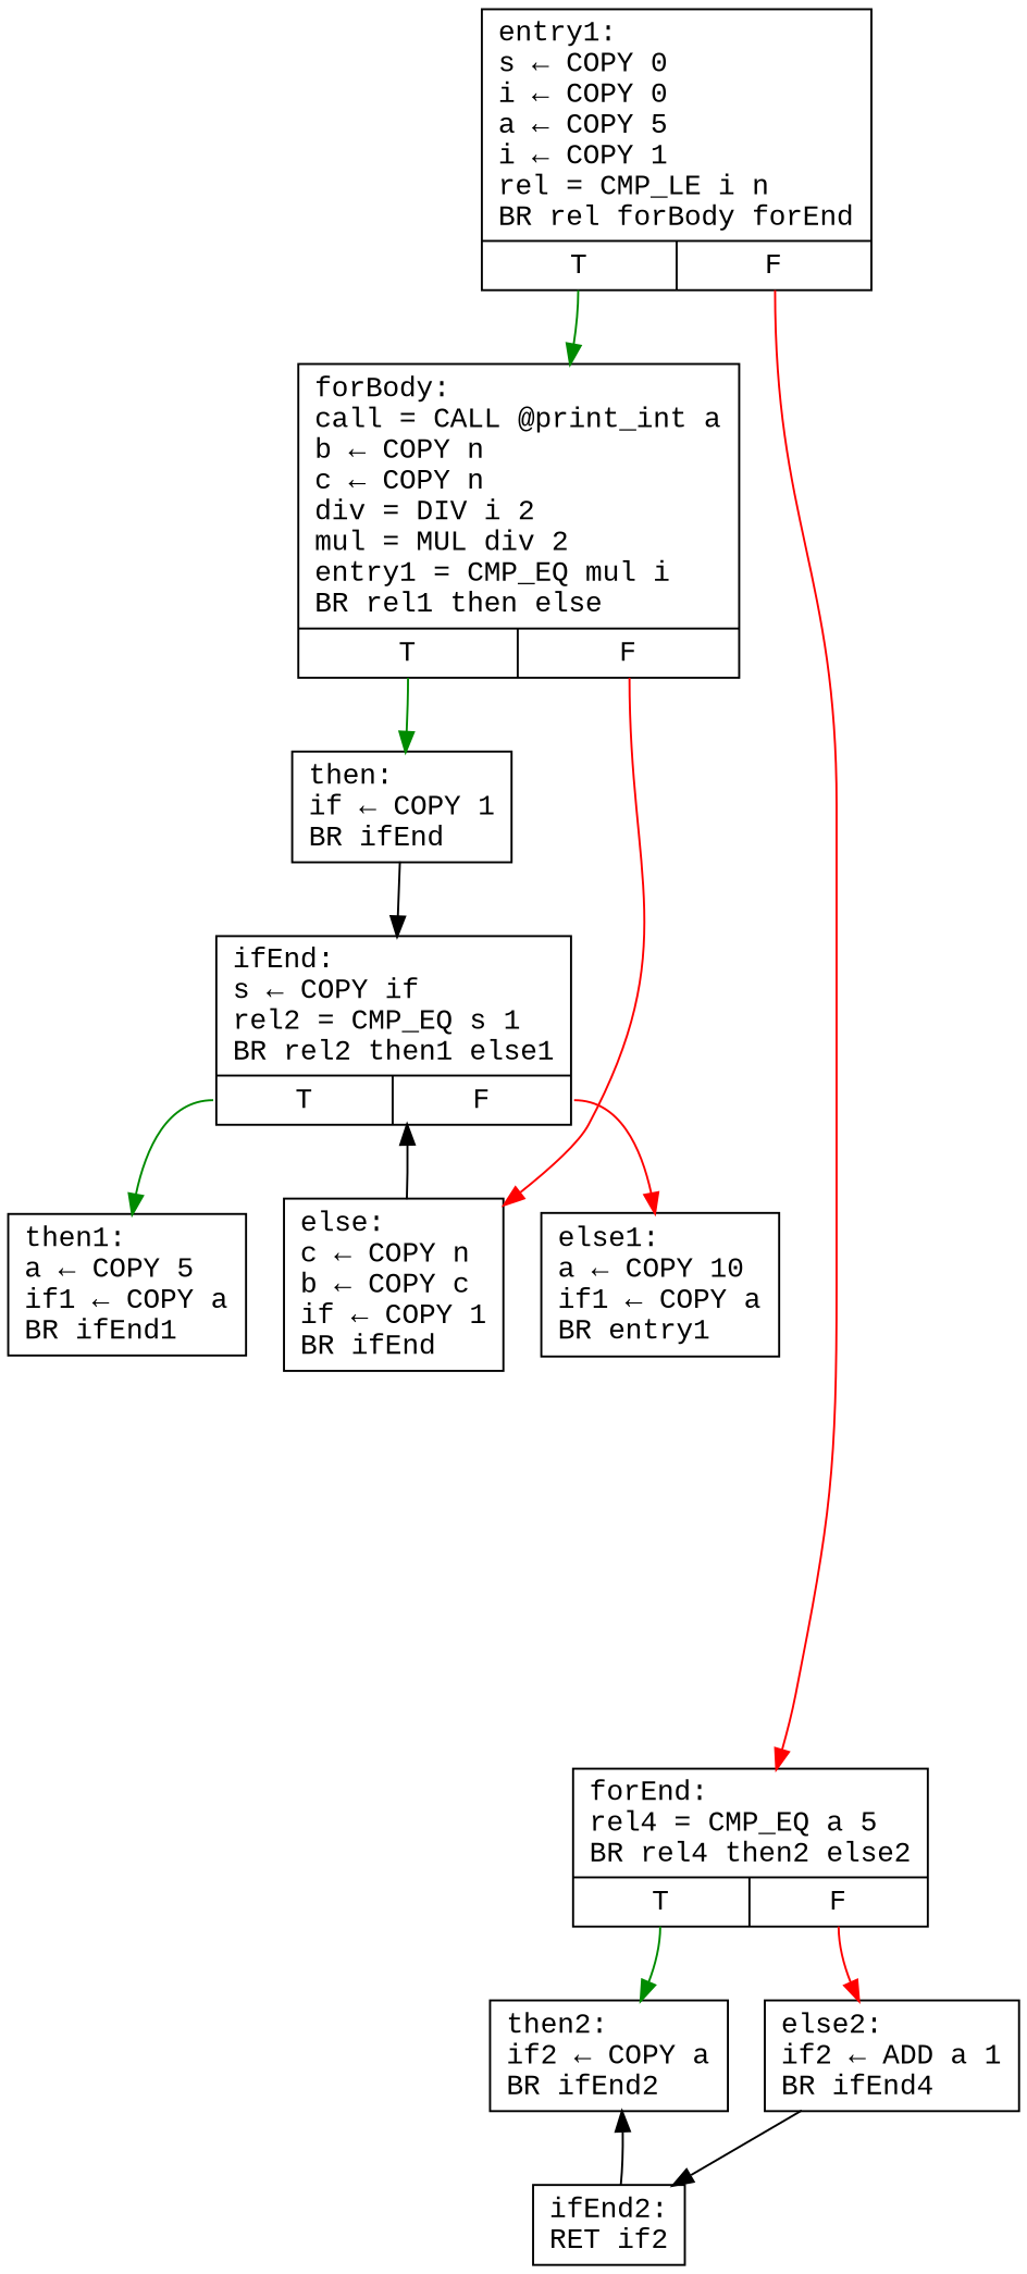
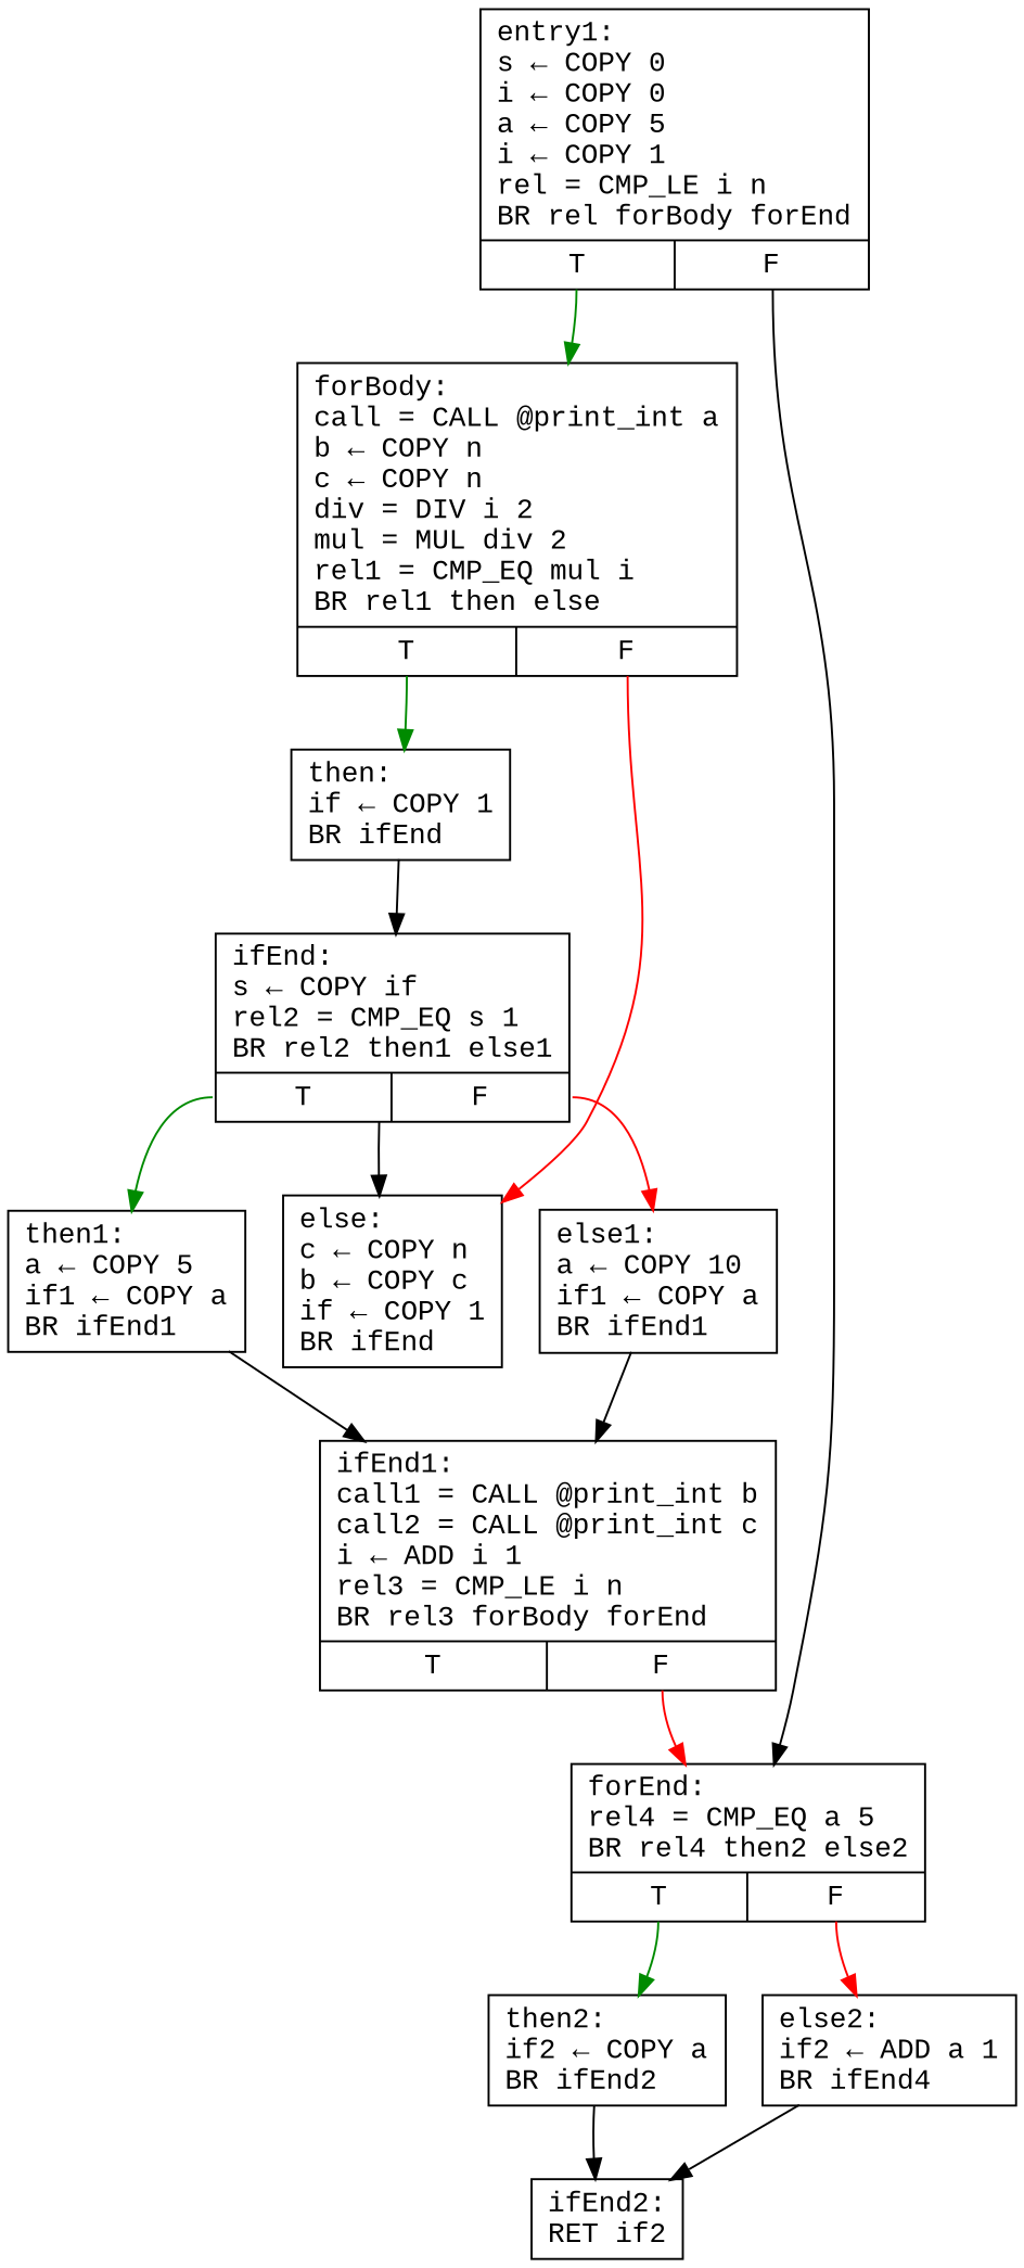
  digraph {
    node [fontname="Courier New" shape=record]
    n1 [label="{entry1:\ls ← COPY 0\li ← COPY 0\la ← COPY 5\li ← COPY 1\lrel = CMP_LE i n\lBR rel forBody forEnd\l|{<t> T|<f> F}}"]
-   n2 [label="{forBody:\lcall = CALL @print_int a\lb ← COPY n\lc ← COPY n\ldiv = DIV i 2\lmul = MUL div 2\lentry1 = CMP_EQ mul i\lBR rel1 then else\l|{<t> T|<f> F}}"]
+   n2 [label="{forBody:\lcall = CALL @print_int a\lb ← COPY n\lc ← COPY n\ldiv = DIV i 2\lmul = MUL div 2\lrel1 = CMP_EQ mul i\lBR rel1 then else\l|{<t> T|<f> F}}"]
    n3 [label="{forEnd:\lrel4 = CMP_EQ a 5\lBR rel4 then2 else2\l|{<t> T|<f> F}}"]
    n4 [label="{then:\lif ← COPY 1\lBR ifEnd\l}"]
    n5 [label="{else:\lc ← COPY n\lb ← COPY c\lif ← COPY 1\lBR ifEnd\l}"]
    n6 [label="{then2:\lif2 ← COPY a\lBR ifEnd2\l}"]
    n7 [label="{else2:\lif2 ← ADD a 1\lBR ifEnd4\l}"]
    n8 [label="{ifEnd:\ls ← COPY if\lrel2 = CMP_EQ s 1\lBR rel2 then1 else1\l|{<t> T|<f> F}}"]
    n9 [label="{then1:\la ← COPY 5\lif1 ← COPY a\lBR ifEnd1\l}"]
-   n10 [label="{else1:\la ← COPY 10\lif1 ← COPY a\lBR entry1\l}"]
+   n10 [label="{else1:\la ← COPY 10\lif1 ← COPY a\lBR ifEnd1\l}"]
+   n11 [label="{ifEnd1:\lcall1 = CALL @print_int b\lcall2 = CALL @print_int c\li ← ADD i 1\lrel3 = CMP_LE i n\lBR rel3 forBody forEnd\l|{<t> T|<f> F}}"]
    n12 [label="{ifEnd2:\lRET if2\l}"]
    n1 -> n2 [color=green4 tailport=t]
-   n1 -> n3 [color=red tailport=f]
+   n1 -> n3 [color=black tailport=f]
    n2 -> n4 [color=green4 tailport=t]
    n2 -> n5 [color=red tailport=f]
    n3 -> n6 [color=green4 tailport=t]
    n3 -> n7 [color=red tailport=f]
    n4 -> n8
-   n5 -> n8
-   n12 -> n6
+   n8 -> n5
+   n6 -> n12
    n7 -> n12
    n8 -> n9 [color=green4 tailport=t]
    n8 -> n10 [color=red tailport=f]
+   n9 -> n11
+   n10 -> n11
+   n11 -> n3 [color=red tailport=f]
  }
